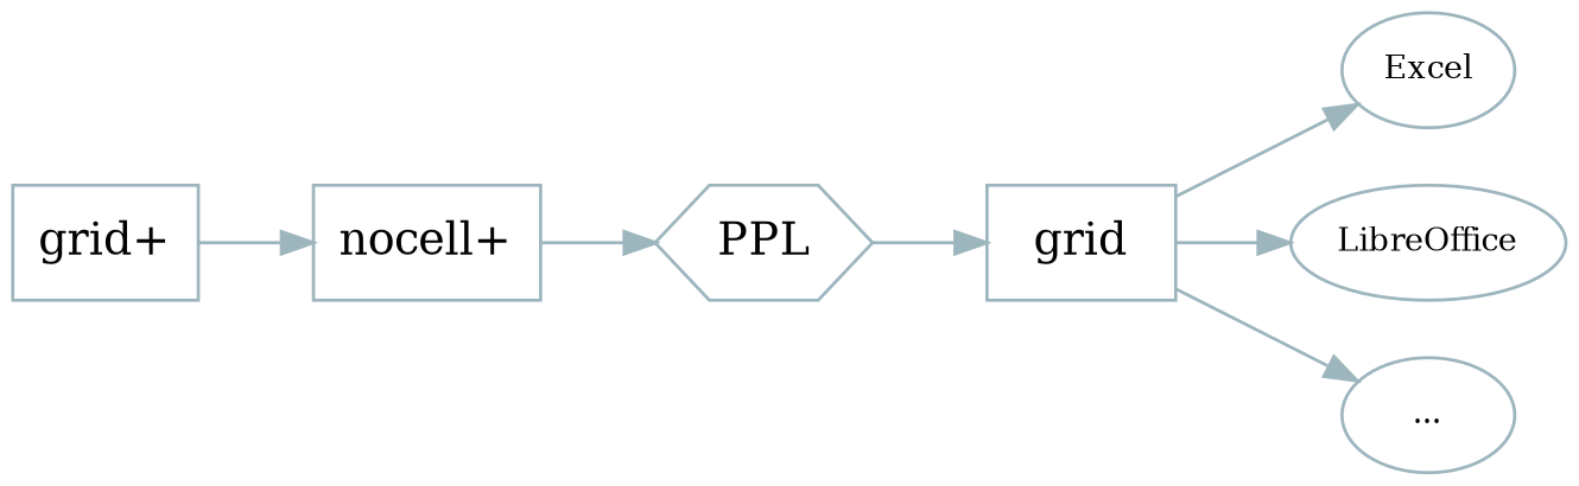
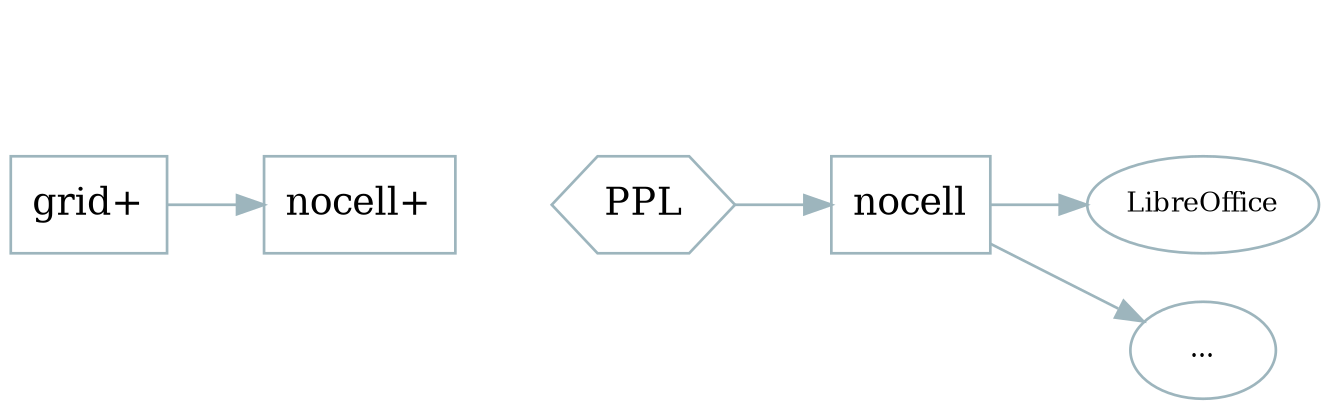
  digraph {
    rankdir=LR
    node [color="#9db5bd" shape=oval]
    edge [color="#9db5bd"]
-   Excel [fontsize=10]
    LibreOffice [fontsize=10]
    "..." [fontsize=10]
    n4 [label="grid+" shape=box]
    "nocell+" [shape=box]
    PPL [shape=hexagon]
-   grid [shape=box]
+   grid [shape=box label=nocell]
    subgraph sub_1 {
-     Excel
      LibreOffice
      "..."
    }
    n4 -> "nocell+"
-   "nocell+" -> PPL
    PPL -> grid
-   grid -> Excel
    grid -> LibreOffice
    grid -> "..."
  }
